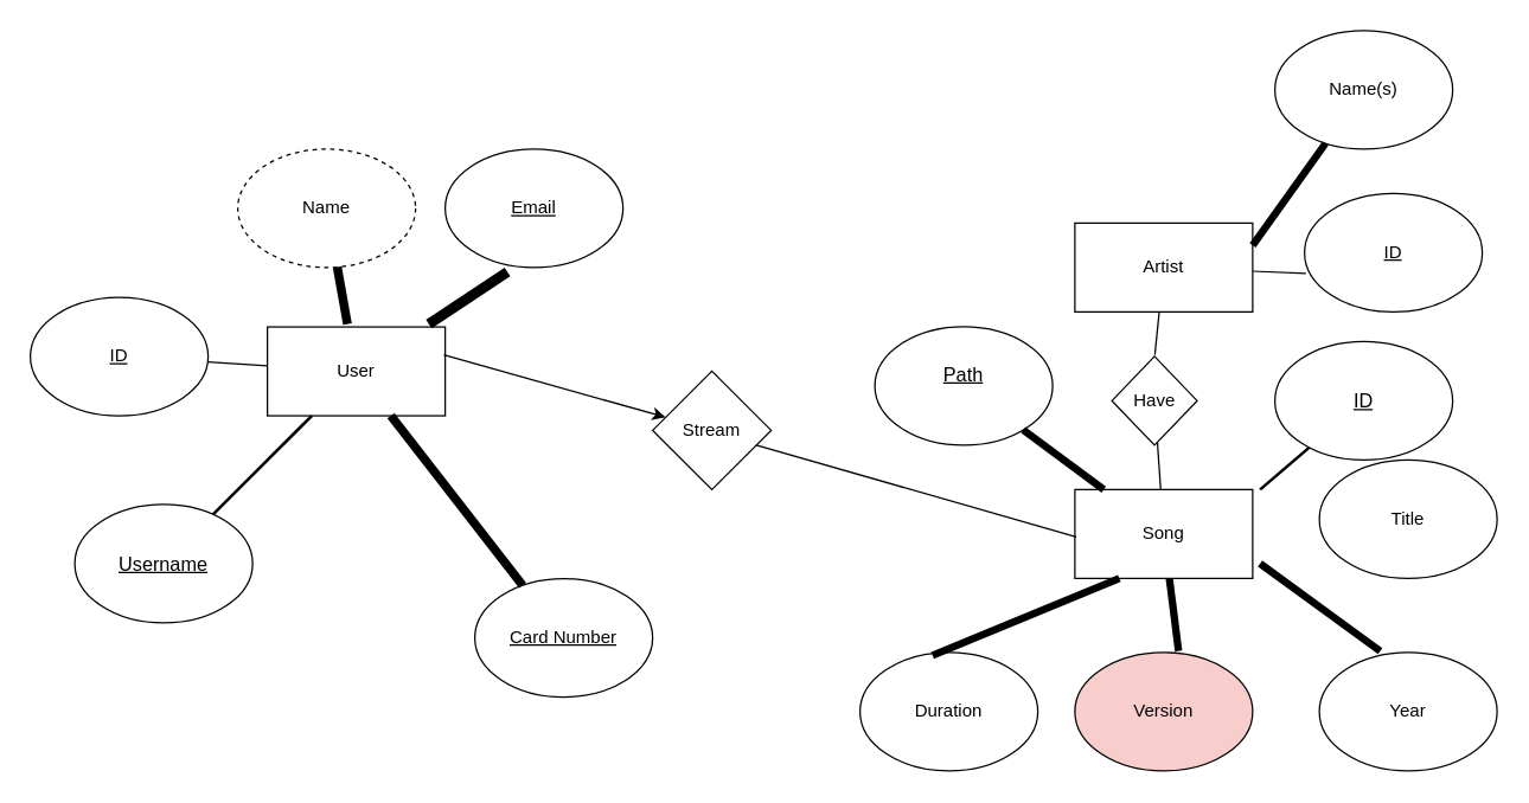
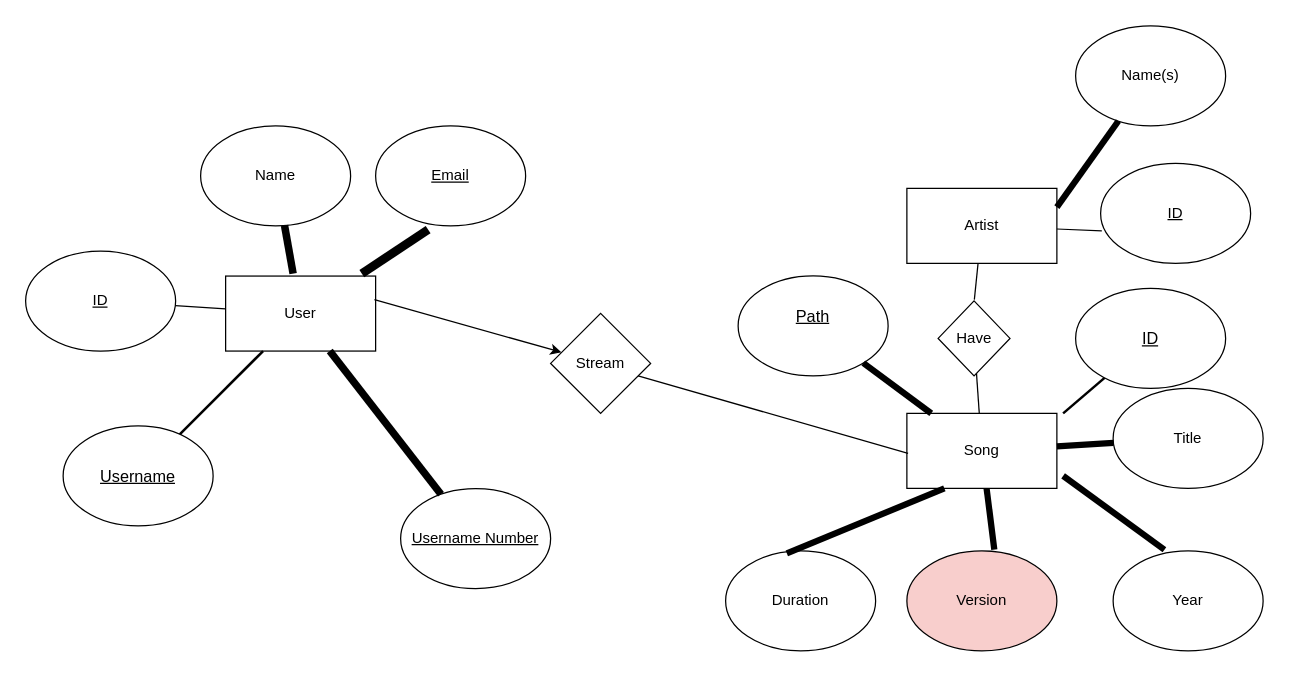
  <mxCell id="0" />
  <mxCell id="1" parent="0" />
  <mxCell id="2" value="User" style="rounded=0;whiteSpace=wrap;html=1;" parent="1" vertex="1"><mxGeometry x="180" y="220.15" width="120" height="60" as="geometry" /></mxCell>
  <mxCell id="3" value="Artist" style="rounded=0;whiteSpace=wrap;html=1;" parent="1" vertex="1"><mxGeometry x="725" y="150" width="120" height="60" as="geometry" /></mxCell>
  <mxCell id="4" value="Song" style="rounded=0;whiteSpace=wrap;html=1;" parent="1" vertex="1"><mxGeometry x="725" y="330" width="120" height="60" as="geometry" /></mxCell>
  <mxCell id="5" value="&lt;span&gt;Title&lt;/span&gt;" style="ellipse;whiteSpace=wrap;html=1;fontStyle=0" parent="1" vertex="1"><mxGeometry x="890" y="310" width="120" height="80" as="geometry" /></mxCell>
  <mxCell id="6" value="&lt;span&gt;Version&lt;/span&gt;" style="ellipse;whiteSpace=wrap;html=1;fontStyle=0;fillColor=#f8cecc;" parent="1" vertex="1"><mxGeometry x="725" y="440" width="120" height="80" as="geometry" /></mxCell>
  <mxCell id="7" value="&lt;span&gt;Year&lt;/span&gt;" style="ellipse;whiteSpace=wrap;html=1;fontStyle=0" parent="1" vertex="1"><mxGeometry x="890" y="440" width="120" height="80" as="geometry" /></mxCell>
  <mxCell id="8" value="&lt;span&gt;Duration&lt;/span&gt;" style="ellipse;whiteSpace=wrap;html=1;fontStyle=0" parent="1" vertex="1"><mxGeometry x="580" y="440" width="120" height="80" as="geometry" /></mxCell>
- <mxCell id="9" value="Name" style="ellipse;whiteSpace=wrap;html=1;fontStyle=0;dashed=1;" parent="1" vertex="1"><mxGeometry x="160" y="100" width="120" height="80" as="geometry" /></mxCell>
+ <mxCell id="9" value="Name" style="ellipse;whiteSpace=wrap;html=1;fontStyle=0" parent="1" vertex="1"><mxGeometry x="160" y="100" width="120" height="80" as="geometry" /></mxCell>
  <mxCell id="10" value="&lt;u&gt;Email&lt;/u&gt;" style="ellipse;whiteSpace=wrap;html=1;" parent="1" vertex="1"><mxGeometry x="300" y="100" width="120" height="80" as="geometry" /></mxCell>
  <mxCell id="11" value="Name(s)" style="ellipse;whiteSpace=wrap;html=1;" parent="1" vertex="1"><mxGeometry x="860" y="20" width="120" height="80" as="geometry" /></mxCell>
  <mxCell id="12" value="&lt;u&gt;ID&lt;/u&gt;" style="ellipse;whiteSpace=wrap;html=1;" parent="1" vertex="1"><mxGeometry x="880" y="130" width="120" height="80" as="geometry" /></mxCell>
  <mxCell id="13" value="&lt;u&gt;ID&lt;/u&gt;" style="ellipse;whiteSpace=wrap;html=1;" parent="1" vertex="1"><mxGeometry x="20" y="200.15" width="120" height="80" as="geometry" /></mxCell>
- <mxCell id="14" value="&lt;u&gt;Card Number&lt;/u&gt;" style="ellipse;whiteSpace=wrap;html=1;" parent="1" vertex="1"><mxGeometry x="320" y="390.15" width="120" height="80" as="geometry" /></mxCell>
+ <mxCell id="14" value="&lt;u&gt;Username Number&lt;/u&gt;" style="ellipse;whiteSpace=wrap;html=1;" parent="1" vertex="1"><mxGeometry x="320" y="390.15" width="120" height="80" as="geometry" /></mxCell>
  <mxCell id="15" value="Have" style="rhombus;whiteSpace=wrap;html=1;" parent="1" vertex="1"><mxGeometry x="750" y="240" width="57.5" height="60" as="geometry" /></mxCell>
  <mxCell id="16" value="" style="endArrow=none;html=1;exitX=0.45;exitY=-0.033;exitDx=0;exitDy=0;exitPerimeter=0;strokeWidth=6;" parent="1" source="2" target="9" edge="1"><mxGeometry width="50" height="50" relative="1" as="geometry"><mxPoint x="370" y="300.15" as="sourcePoint" /><mxPoint x="233.04" y="190.15" as="targetPoint" /></mxGeometry></mxCell>
  <mxCell id="17" value="" style="endArrow=none;html=1;" parent="1" source="2" target="13" edge="1"><mxGeometry width="50" height="50" relative="1" as="geometry"><mxPoint x="370" y="300.15" as="sourcePoint" /><mxPoint x="420" y="250.15" as="targetPoint" /></mxGeometry></mxCell>
  <mxCell id="18" value="" style="endArrow=none;html=1;exitX=0.908;exitY=-0.033;exitDx=0;exitDy=0;exitPerimeter=0;entryX=0.35;entryY=1.038;entryDx=0;entryDy=0;entryPerimeter=0;fontStyle=1;strokeWidth=7;" parent="1" source="2" target="10" edge="1"><mxGeometry width="50" height="50" relative="1" as="geometry"><mxPoint x="370" y="300.15" as="sourcePoint" /><mxPoint x="340" y="170" as="targetPoint" /></mxGeometry></mxCell>
  <mxCell id="19" value="" style="endArrow=none;html=1;entryX=0.25;entryY=1;entryDx=0;entryDy=0;exitX=0.408;exitY=0.025;exitDx=0;exitDy=0;exitPerimeter=0;strokeWidth=5;fontSize=13;" parent="1" source="8" target="4" edge="1"><mxGeometry width="50" height="50" relative="1" as="geometry"><mxPoint x="630" y="450" as="sourcePoint" /><mxPoint x="680" y="400" as="targetPoint" /></mxGeometry></mxCell>
  <mxCell id="20" value="" style="endArrow=none;html=1;strokeWidth=6;" parent="1" source="2" target="14" edge="1"><mxGeometry width="50" height="50" relative="1" as="geometry"><mxPoint x="300" y="430.15" as="sourcePoint" /><mxPoint x="420" y="470.15" as="targetPoint" /></mxGeometry></mxCell>
  <mxCell id="21" value="" style="endArrow=none;html=1;exitX=0.583;exitY=-0.012;exitDx=0;exitDy=0;exitPerimeter=0;strokeWidth=5;" parent="1" source="6" target="4" edge="1"><mxGeometry width="50" height="50" relative="1" as="geometry"><mxPoint x="630" y="380" as="sourcePoint" /><mxPoint x="680" y="330" as="targetPoint" /></mxGeometry></mxCell>
+ <mxCell id="22" value="" style="endArrow=none;html=1;strokeWidth=5;" parent="1" source="4" target="5" edge="1"><mxGeometry width="50" height="50" relative="1" as="geometry"><mxPoint x="870" y="380" as="sourcePoint" /><mxPoint x="920" y="330" as="targetPoint" /></mxGeometry></mxCell>
  <mxCell id="23" value="" style="endArrow=none;html=1;entryX=0.342;entryY=-0.012;entryDx=0;entryDy=0;entryPerimeter=0;strokeWidth=5;" parent="1" target="7" edge="1"><mxGeometry width="50" height="50" relative="1" as="geometry"><mxPoint x="850" y="380" as="sourcePoint" /><mxPoint x="920" y="330" as="targetPoint" /></mxGeometry></mxCell>
  <mxCell id="24" value="" style="endArrow=none;html=1;entryX=0.008;entryY=0.675;entryDx=0;entryDy=0;entryPerimeter=0;" parent="1" source="3" target="12" edge="1"><mxGeometry width="50" height="50" relative="1" as="geometry"><mxPoint x="800" y="240" as="sourcePoint" /><mxPoint x="850" y="190" as="targetPoint" /></mxGeometry></mxCell>
  <mxCell id="25" value="" style="endArrow=none;html=1;entryX=1;entryY=0.25;entryDx=0;entryDy=0;strokeWidth=5;" parent="1" source="11" target="3" edge="1"><mxGeometry width="50" height="50" relative="1" as="geometry"><mxPoint x="880.96" y="93.04" as="sourcePoint" /><mxPoint x="850" y="190" as="targetPoint" /></mxGeometry></mxCell>
  <mxCell id="26" value="Stream" style="rhombus;whiteSpace=wrap;html=1;" parent="1" vertex="1"><mxGeometry x="440" y="250" width="80" height="80" as="geometry" /></mxCell>
  <mxCell id="27" value="" style="endArrow=none;html=1;exitX=0.008;exitY=0.533;exitDx=0;exitDy=0;exitPerimeter=0;" parent="1" source="4" edge="1"><mxGeometry width="50" height="50" relative="1" as="geometry"><mxPoint x="720" y="360" as="sourcePoint" /><mxPoint x="510" y="300" as="targetPoint" /></mxGeometry></mxCell>
  <mxCell id="28" value="" style="endArrow=classic;html=1;exitX=0.992;exitY=0.314;exitDx=0;exitDy=0;exitPerimeter=0;" parent="1" source="2" target="26" edge="1"><mxGeometry width="50" height="50" relative="1" as="geometry"><mxPoint x="460" y="210" as="sourcePoint" /><mxPoint x="510" y="160" as="targetPoint" /></mxGeometry></mxCell>
  <mxCell id="29" value="" style="endArrow=none;html=1;exitX=0.504;exitY=-0.017;exitDx=0;exitDy=0;exitPerimeter=0;" edge="1" parent="1" source="15" target="3"><mxGeometry width="50" height="50" relative="1" as="geometry"><mxPoint x="784" y="260" as="sourcePoint" /><mxPoint x="830" y="230" as="targetPoint" /></mxGeometry></mxCell>
  <mxCell id="30" value="" style="endArrow=none;html=1;" edge="1" parent="1" source="15" target="4"><mxGeometry width="50" height="50" relative="1" as="geometry"><mxPoint x="780" y="300" as="sourcePoint" /><mxPoint x="830" y="250" as="targetPoint" /></mxGeometry></mxCell>
  <mxCell id="31" value="" style="endArrow=none;html=1;fontSize=13;strokeWidth=2;" edge="1" parent="1" target="32"><mxGeometry width="50" height="50" relative="1" as="geometry"><mxPoint x="850" y="330" as="sourcePoint" /><mxPoint x="920" y="270" as="targetPoint" /></mxGeometry></mxCell>
  <mxCell id="32" value="&lt;u&gt;ID&lt;/u&gt;" style="ellipse;whiteSpace=wrap;html=1;fontSize=13;" vertex="1" parent="1"><mxGeometry x="860" y="230" width="120" height="80" as="geometry" /></mxCell>
  <mxCell id="33" value="&lt;u&gt;Username&lt;/u&gt;" style="ellipse;whiteSpace=wrap;html=1;fontSize=13;" vertex="1" parent="1"><mxGeometry y="340" width="120" height="80" as="geometry" x="50" /></mxCell>
  <mxCell id="34" value="" style="endArrow=none;html=1;fontSize=13;strokeWidth=2;" edge="1" parent="1" source="33" target="2"><mxGeometry width="50" height="50" relative="1" as="geometry"><mxPoint x="170" y="400" as="sourcePoint" /><mxPoint x="220" y="350" as="targetPoint" /></mxGeometry></mxCell>
  <mxCell id="35" value="&lt;u&gt;Path&lt;br&gt;&lt;br&gt;&lt;/u&gt;" style="ellipse;whiteSpace=wrap;html=1;fontSize=13;" vertex="1" parent="1"><mxGeometry x="590" y="220" width="120" height="80" as="geometry" /></mxCell>
  <mxCell id="36" value="" style="endArrow=none;html=1;fontSize=17;strokeWidth=5;" edge="1" parent="1" source="4" target="35"><mxGeometry width="50" height="50" relative="1" as="geometry"><mxPoint x="660" y="450" as="sourcePoint" /><mxPoint x="710" y="400" as="targetPoint" /></mxGeometry></mxCell>
